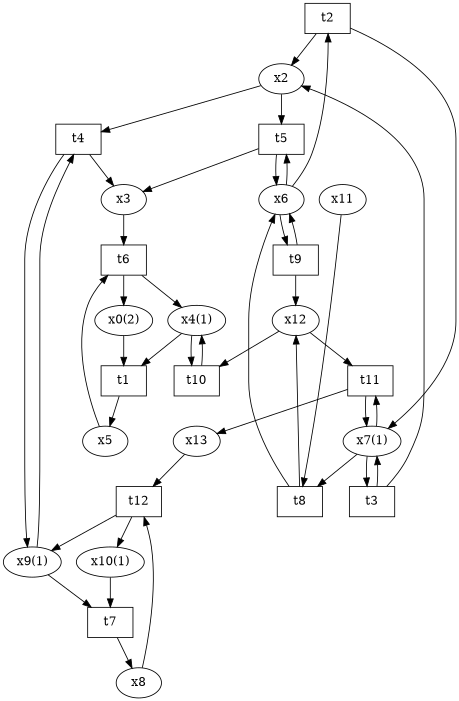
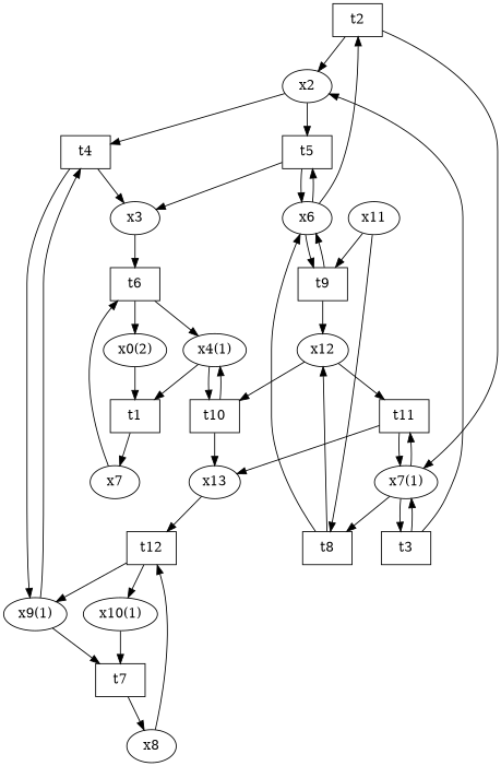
  digraph {
    n1 [label=t2 shape=box]
    n2 [label=x2]
    n3 [label="x7(1)"]
    n4 [label=t3 shape=box]
    n5 [label=t4 shape=box]
    n6 [label=t5 shape=box]
    n7 [label=x3]
    n8 [label="x9(1)"]
    n9 [label=x6]
    n10 [label=t6 shape=box]
    n11 [label="x0(2)"]
    n12 [label="x4(1)"]
-   n13 [label=x5]
+   n13 [label=x7]
    n14 [label=t1 shape=box]
    n15 [label=x11]
    n16 [label=t8 shape=box]
    n17 [label=t9 shape=box]
    n18 [label=x12]
    n19 [label=t10 shape=box]
    n20 [label=x13]
    n21 [label=t11 shape=box]
    n22 [label=x8]
    n23 [label=t12 shape=box]
    n24 [label="x10(1)"]
    n25 [label=t7 shape=box]
    n1 -> n2
    n1 -> n3
    n2 -> n5
    n2 -> n6
    n3 -> n4
    n3 -> n16
    n3 -> n21
    n4 -> n2
    n4 -> n3
    n5 -> n7
    n5 -> n8
    n6 -> n7
    n6 -> n9
    n7 -> n10
    n8 -> n5
    n8 -> n25
    n9 -> n1
    n9 -> n6
    n9 -> n17
    n10 -> n11
    n10 -> n12
    n11 -> n14
    n12 -> n14
    n12 -> n19
    n13 -> n10
    n14 -> n13
    n15 -> n16
+   n15 -> n17
    n16 -> n9
    n16 -> n18
    n17 -> n9
    n17 -> n18
    n18 -> n19
    n18 -> n21
    n19 -> n12
+   n19 -> n20
    n20 -> n23
    n21 -> n3
    n21 -> n20
    n22 -> n23
    n23 -> n8
    n23 -> n24
    n24 -> n25
    n25 -> n22
  }
